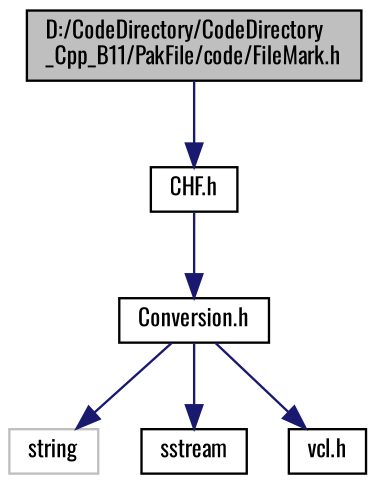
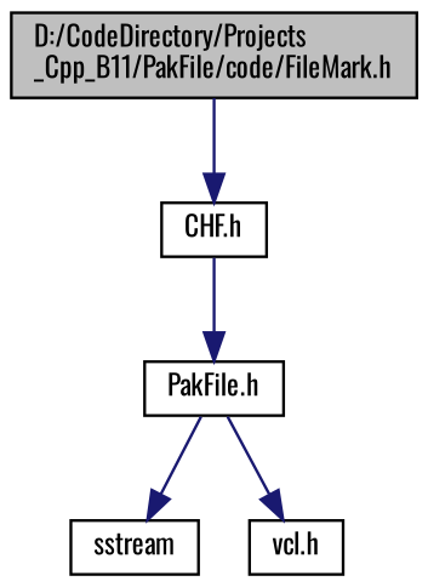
  digraph {
    fontname=Oswald
    node [color=black fillcolor=white fontname=Oswald fontsize=10 shape=record style=filled]
    edge [color=midnightblue fontname=Oswald fontsize=10 labelfontname=Helvetica labelfontsize=10 style=solid]
-   n1 [fillcolor=grey75 fontcolor=black height=0.2 label="D:/CodeDirectory/CodeDirectory\l_Cpp_B11/PakFile/code/FileMark.h" width=0.4]
+   n1 [fillcolor=grey75 fontcolor=black height=0.2 label="D:/CodeDirectory/Projects\l_Cpp_B11/PakFile/code/FileMark.h" width=0.4]
    n2 [height=0.2 label="CHF.h" width=0.4]
-   n3 [height=0.2 label="Conversion.h" width=0.4]
-   n4 [color=grey75 height=0.2 label=string width=0.4]
+   n3 [height=0.2 label="PakFile.h" width=0.4]
    n5 [height=0.2 label=sstream width=0.4]
    n6 [height=0.2 label="vcl.h" width=0.4]
    n1 -> n2
    n2 -> n3
-   n3 -> n4
    n3 -> n5
    n3 -> n6
  }
